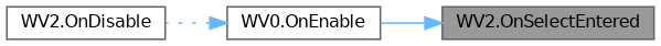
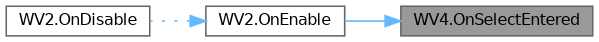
  digraph {
    rankdir=RL
    node [color=grey40 fillcolor=white fontname=Helvetica fontsize=10 shape=box style=filled]
    edge [color=steelblue1 dir=back fontname=Helvetica fontsize=10 labelfontname=Helvetica labelfontsize=10]
-   n1 [color=gray40 fillcolor=grey60 fontcolor=black height=0.2 label="WV2.OnSelectEntered" width=0.4]
-   n2 [height=0.2 label="WV0.OnEnable" width=0.4]
+   n1 [color=gray40 fillcolor=grey60 fontcolor=black height=0.2 label="WV4.OnSelectEntered" width=0.4]
+   n2 [height=0.2 label="WV2.OnEnable" width=0.4]
    n3 [height=0.2 label="WV2.OnDisable" width=0.4]
    n1 -> n2 [style=solid]
    n2 -> n3 [style=dotted]
  }
